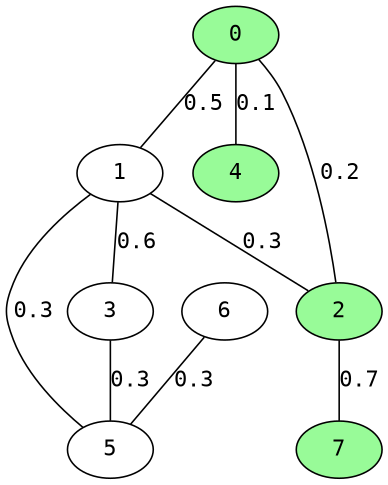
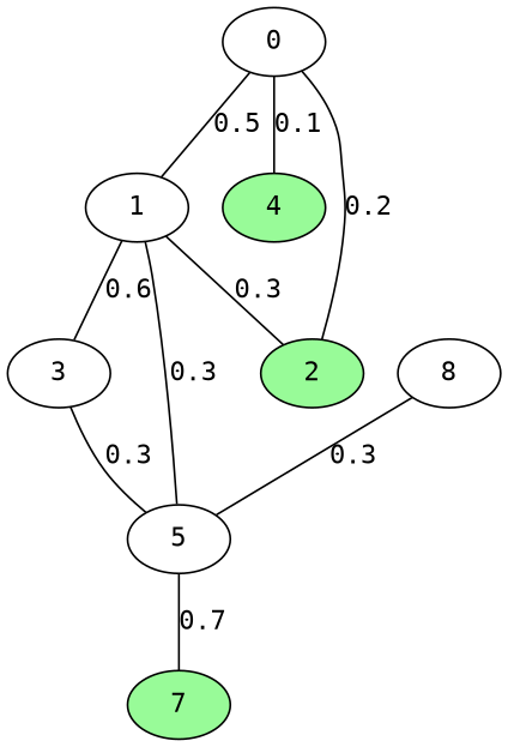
  graph {
    fontname="DejaVu Sans Mono"
    node [fillcolor=white fontname="DejaVu Sans Mono" style=filled]
    edge [fontname="DejaVu Sans Mono"]
-   0 [fillcolor=palegreen]
+   0
    1
    4 [fillcolor=palegreen]
    2 [fillcolor=palegreen]
    3
    5
    7 [fillcolor=palegreen]
-   6
+   6 [label=8]
    0 -- 1 [label=0.5]
    0 -- 4 [label=0.1]
    0 -- 2 [label=0.2]
    1 -- 2 [label=0.3]
    1 -- 3 [label=0.6]
    3 -- 5 [label=0.3]
    5 -- 1 [label=0.3]
-   2 -- 7 [label=0.7]
+   5 -- 7 [label=0.7]
    6 -- 5 [label=0.3]
  }
